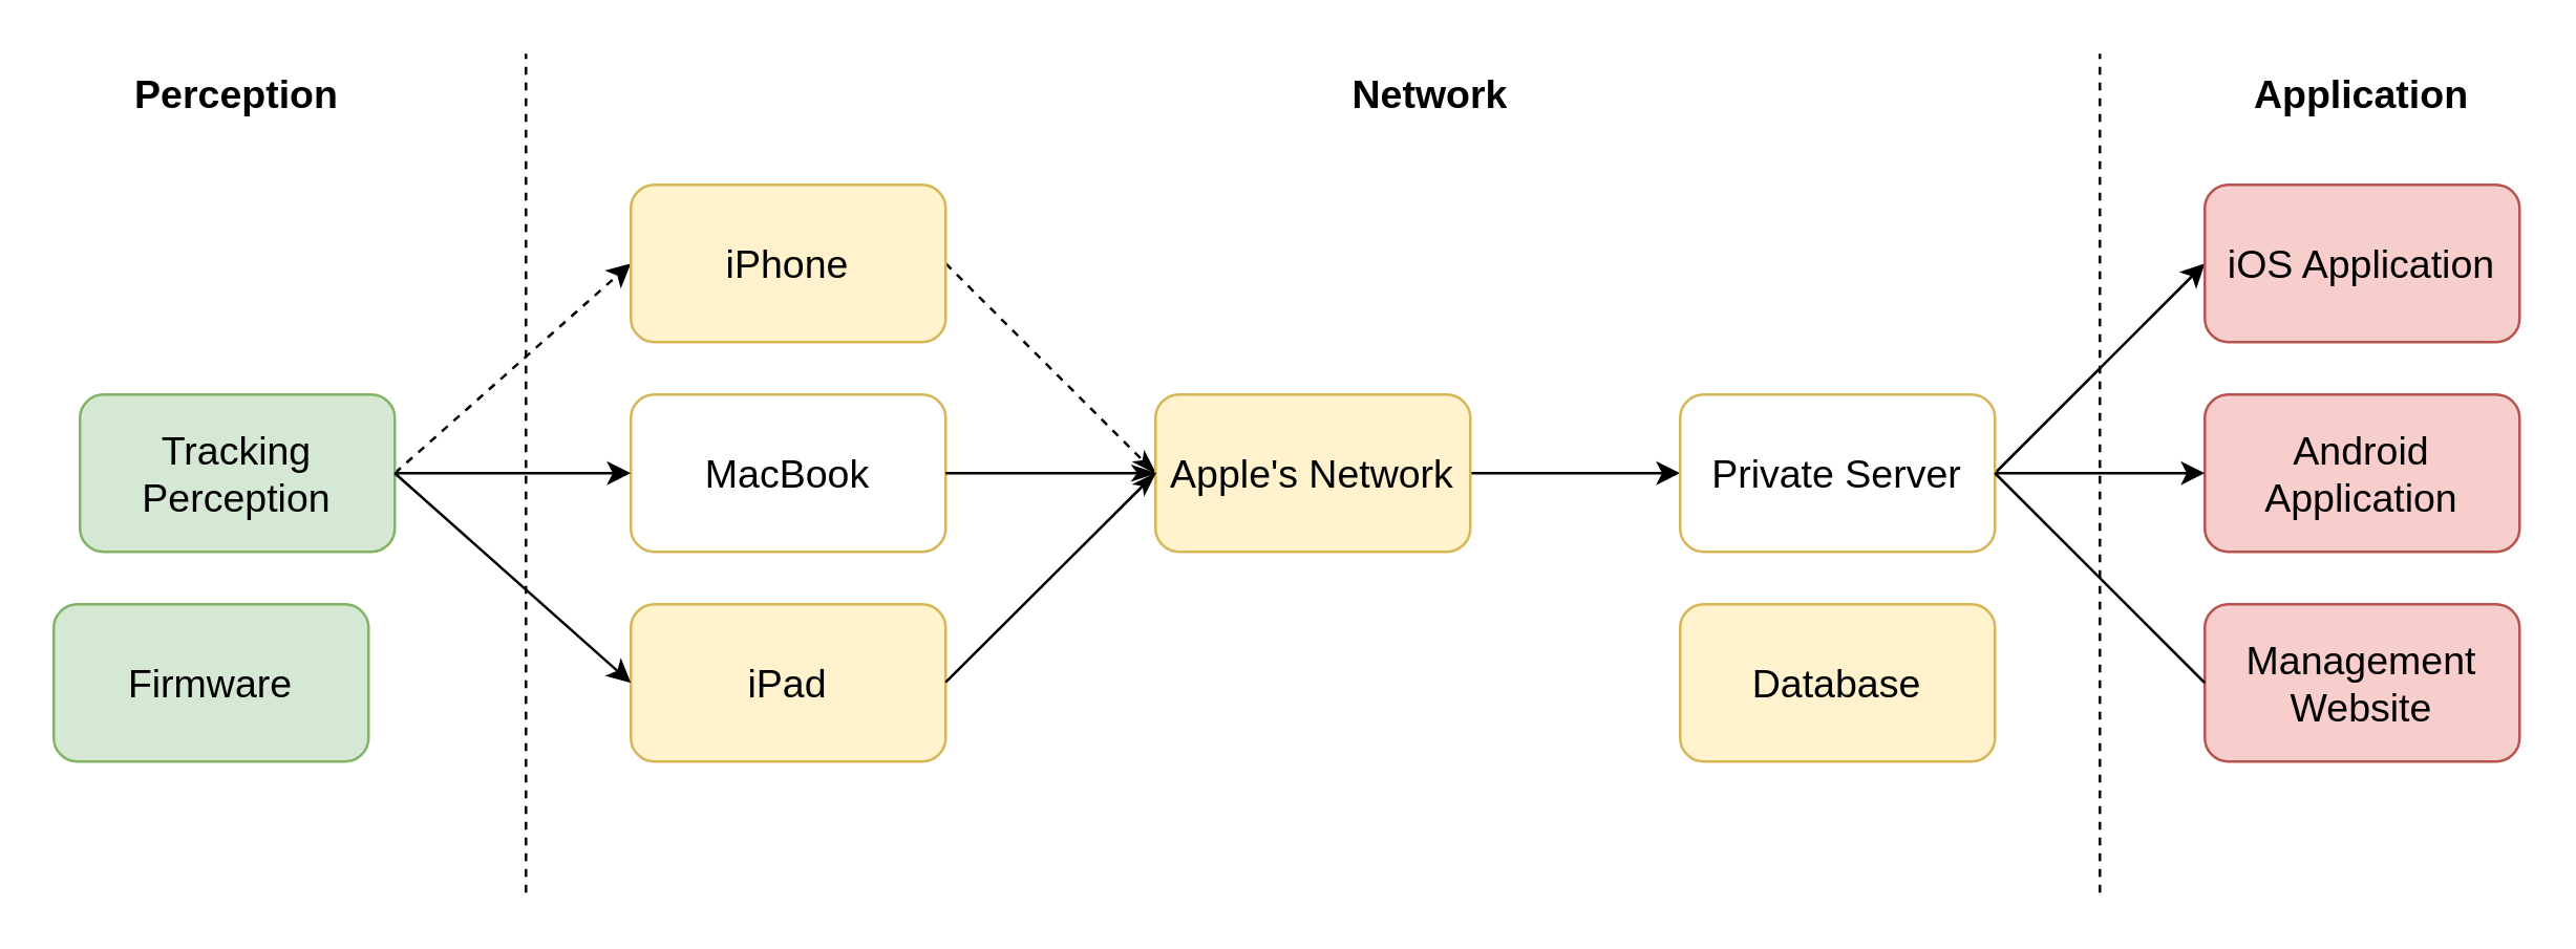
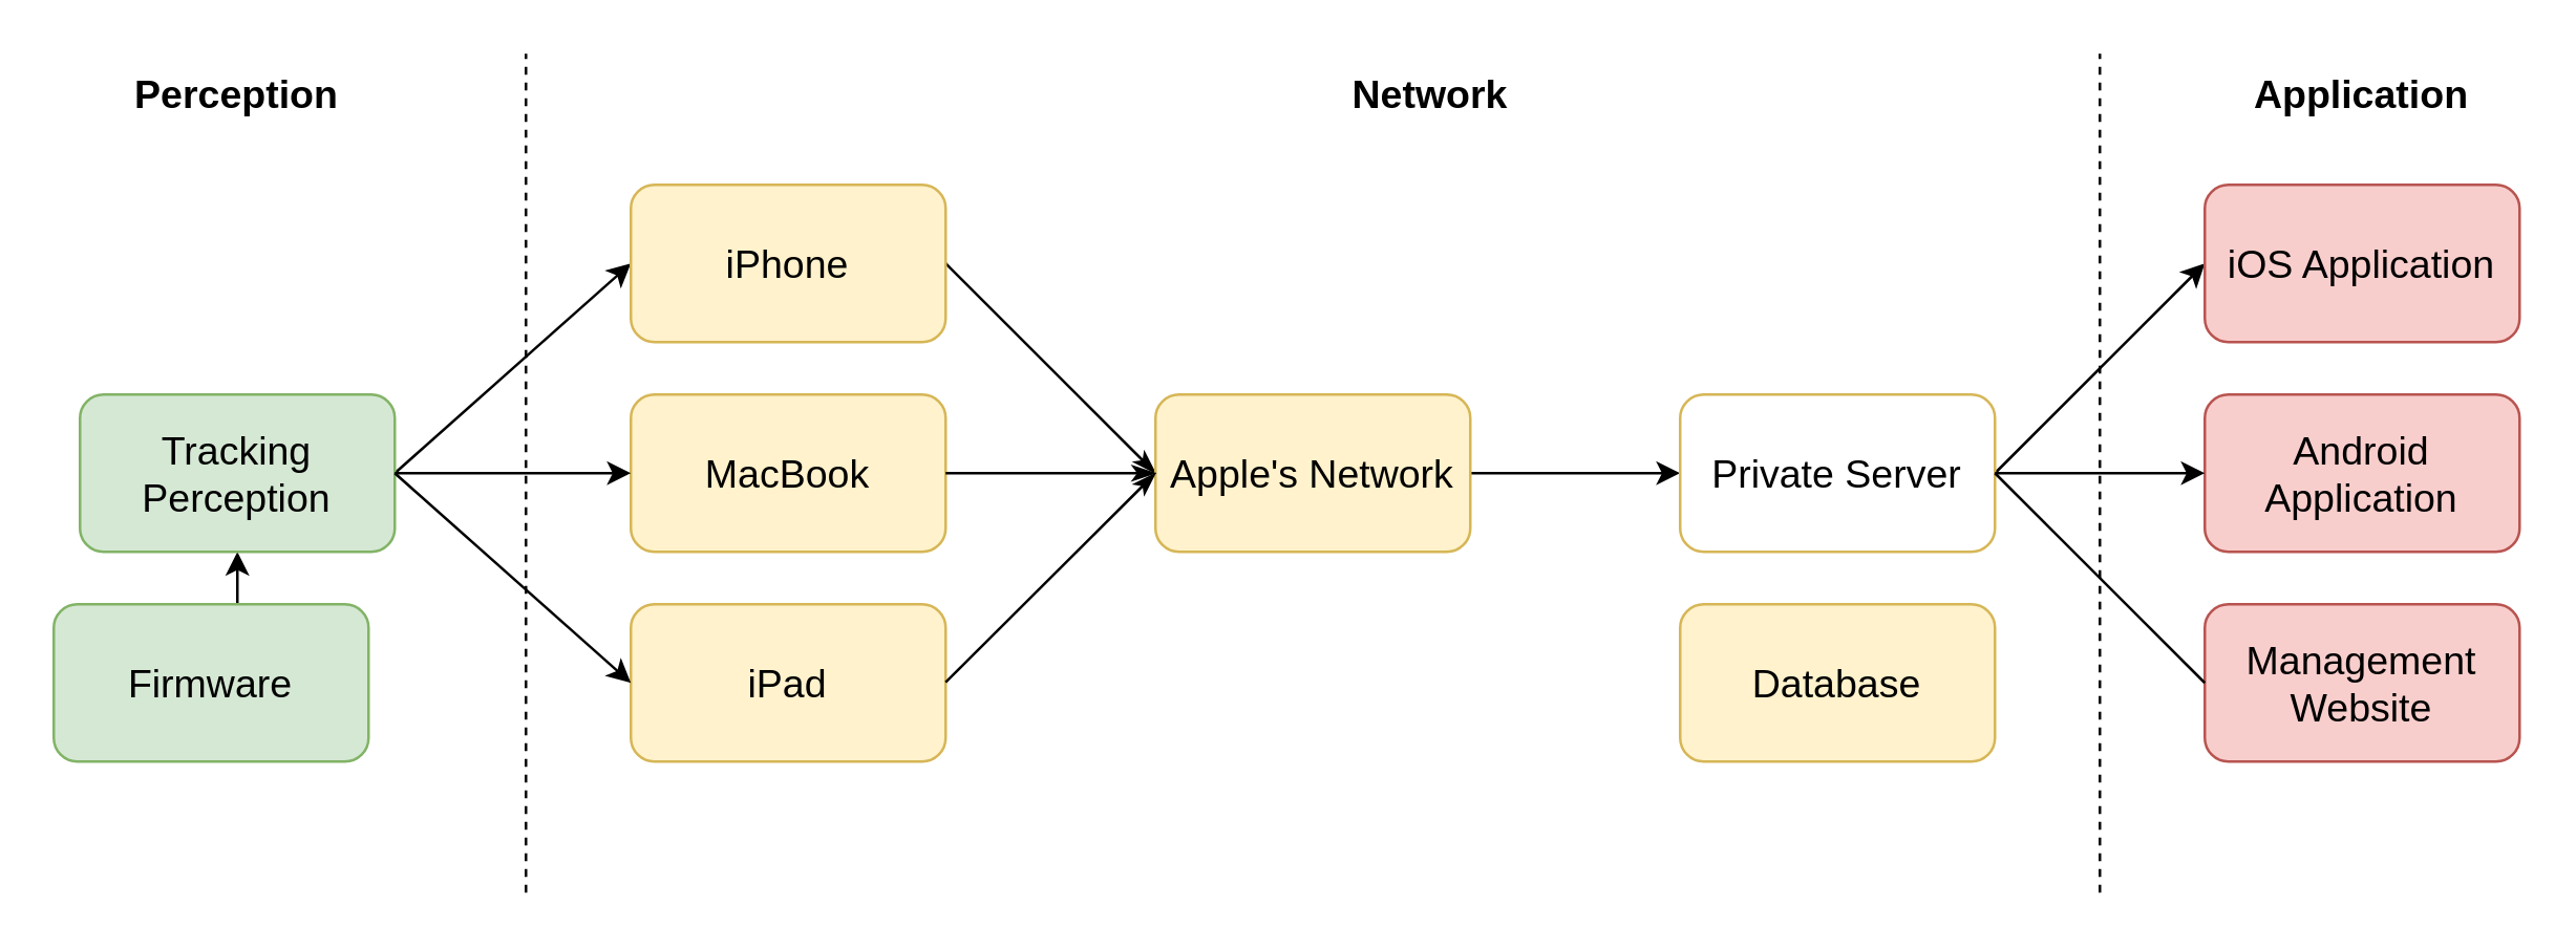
  <mxCell id="0" />
  <mxCell id="1" parent="0" />
- <mxCell id="2" style="rounded=0;orthogonalLoop=1;jettySize=auto;html=1;entryX=0;entryY=0.5;entryDx=0;entryDy=0;exitX=1;exitY=0.5;exitDx=0;exitDy=0;fontSize=15;dashed=1;" edge="1" parent="1" source="4" target="6"><mxGeometry relative="1" as="geometry" /></mxCell>
+ <mxCell id="2" style="rounded=0;orthogonalLoop=1;jettySize=auto;html=1;entryX=0;entryY=0.5;entryDx=0;entryDy=0;exitX=1;exitY=0.5;exitDx=0;exitDy=0;fontSize=15;" edge="1" parent="1" source="4" target="6"><mxGeometry relative="1" as="geometry" /></mxCell>
+ <mxCell id="3" value="" style="edgeStyle=orthogonalEdgeStyle;rounded=0;orthogonalLoop=1;jettySize=auto;html=1;startArrow=classic;startFill=1;endArrow=none;endFill=0;" edge="1" parent="1" source="4" target="28"><mxGeometry relative="1" as="geometry" /></mxCell>
  <mxCell id="4" value="Tracking Perception" style="rounded=1;whiteSpace=wrap;html=1;fillColor=#d5e8d4;strokeColor=#82b366;fontSize=15;" vertex="1" parent="1"><mxGeometry x="30" y="150" width="120" height="60" as="geometry" /></mxCell>
- <mxCell id="5" style="rounded=0;orthogonalLoop=1;jettySize=auto;html=1;entryX=0;entryY=0.5;entryDx=0;entryDy=0;exitX=1;exitY=0.5;exitDx=0;exitDy=0;endArrow=classicThin;endFill=1;fontSize=15;dashed=1;" edge="1" parent="1" source="6" target="10"><mxGeometry relative="1" as="geometry" /></mxCell>
+ <mxCell id="5" style="rounded=0;orthogonalLoop=1;jettySize=auto;html=1;entryX=0;entryY=0.5;entryDx=0;entryDy=0;exitX=1;exitY=0.5;exitDx=0;exitDy=0;endArrow=classicThin;endFill=1;fontSize=15;" edge="1" parent="1" source="6" target="10"><mxGeometry relative="1" as="geometry" /></mxCell>
  <mxCell id="6" value="iPhone" style="rounded=1;whiteSpace=wrap;html=1;fillColor=#fff2cc;strokeColor=#d6b656;fontSize=15;" vertex="1" parent="1"><mxGeometry x="240" y="70" width="120" height="60" as="geometry" /></mxCell>
- <mxCell id="7" value="MacBook" style="rounded=1;whiteSpace=wrap;html=1;fillColor=#ffffff;strokeColor=#d6b656;fontSize=15;" vertex="1" parent="1"><mxGeometry x="240" y="150" width="120" height="60" as="geometry" /></mxCell>
+ <mxCell id="7" value="MacBook" style="rounded=1;whiteSpace=wrap;html=1;fillColor=#fff2cc;strokeColor=#d6b656;fontSize=15;" vertex="1" parent="1"><mxGeometry x="240" y="150" width="120" height="60" as="geometry" /></mxCell>
  <mxCell id="8" value="iPad" style="rounded=1;whiteSpace=wrap;html=1;fillColor=#fff2cc;strokeColor=#d6b656;fontSize=15;" vertex="1" parent="1"><mxGeometry x="240" y="230" width="120" height="60" as="geometry" /></mxCell>
  <mxCell id="9" value="" style="edgeStyle=orthogonalEdgeStyle;rounded=0;orthogonalLoop=1;jettySize=auto;html=1;fontSize=15;" edge="1" parent="1" source="10" target="12"><mxGeometry relative="1" as="geometry" /></mxCell>
  <mxCell id="10" value="Apple's Network" style="rounded=1;whiteSpace=wrap;html=1;fillColor=#fff2cc;strokeColor=#d6b656;fontSize=15;" vertex="1" parent="1"><mxGeometry x="440" y="150" width="120" height="60" as="geometry" /></mxCell>
  <mxCell id="11" style="rounded=0;orthogonalLoop=1;jettySize=auto;html=1;entryX=0;entryY=0.5;entryDx=0;entryDy=0;exitX=1;exitY=0.5;exitDx=0;exitDy=0;fontSize=15;" edge="1" parent="1" source="12" target="14"><mxGeometry relative="1" as="geometry" /></mxCell>
  <mxCell id="12" value="Private Server" style="rounded=1;whiteSpace=wrap;html=1;fillColor=#ffffff;strokeColor=#d6b656;fontSize=15;" vertex="1" parent="1"><mxGeometry x="640" y="150" width="120" height="60" as="geometry" /></mxCell>
  <mxCell id="13" value="Database" style="rounded=1;whiteSpace=wrap;html=1;fillColor=#fff2cc;strokeColor=#d6b656;fontSize=15;" vertex="1" parent="1"><mxGeometry x="640" y="230" width="120" height="60" as="geometry" /></mxCell>
  <mxCell id="14" value="iOS Application" style="rounded=1;whiteSpace=wrap;html=1;fillColor=#f8cecc;strokeColor=#b85450;fontSize=15;" vertex="1" parent="1"><mxGeometry x="840" y="70" width="120" height="60" as="geometry" /></mxCell>
  <mxCell id="15" value="Android Application" style="rounded=1;whiteSpace=wrap;html=1;fillColor=#f8cecc;strokeColor=#b85450;fontSize=15;" vertex="1" parent="1"><mxGeometry x="840" y="150" width="120" height="60" as="geometry" /></mxCell>
  <mxCell id="16" value="Management&lt;div&gt;Website&lt;/div&gt;" style="rounded=1;whiteSpace=wrap;html=1;fillColor=#f8cecc;strokeColor=#b85450;fontSize=15;" vertex="1" parent="1"><mxGeometry x="840" y="230" width="120" height="60" as="geometry" /></mxCell>
  <mxCell id="17" style="rounded=0;orthogonalLoop=1;jettySize=auto;html=1;entryX=0;entryY=0.5;entryDx=0;entryDy=0;exitX=1;exitY=0.5;exitDx=0;exitDy=0;fontSize=15;" edge="1" parent="1" source="4" target="7"><mxGeometry relative="1" as="geometry"><mxPoint x="160" y="190" as="sourcePoint" /><mxPoint x="250" y="110" as="targetPoint" /></mxGeometry></mxCell>
  <mxCell id="18" style="rounded=0;orthogonalLoop=1;jettySize=auto;html=1;entryX=0;entryY=0.5;entryDx=0;entryDy=0;fontSize=15;" edge="1" parent="1" target="8"><mxGeometry relative="1" as="geometry"><mxPoint x="150" y="180" as="sourcePoint" /><mxPoint x="250" y="190" as="targetPoint" /></mxGeometry></mxCell>
  <mxCell id="19" style="rounded=0;orthogonalLoop=1;jettySize=auto;html=1;entryX=0;entryY=0.5;entryDx=0;entryDy=0;exitX=1;exitY=0.5;exitDx=0;exitDy=0;endArrow=classicThin;endFill=1;fontSize=15;" edge="1" parent="1" target="10"><mxGeometry relative="1" as="geometry"><mxPoint x="360" y="180" as="sourcePoint" /><mxPoint x="440" y="260" as="targetPoint" /></mxGeometry></mxCell>
  <mxCell id="20" style="rounded=0;orthogonalLoop=1;jettySize=auto;html=1;entryX=0;entryY=0.5;entryDx=0;entryDy=0;exitX=1;exitY=0.5;exitDx=0;exitDy=0;endArrow=classicThin;endFill=1;fontSize=15;" edge="1" parent="1" target="10"><mxGeometry relative="1" as="geometry"><mxPoint x="360" y="259.76" as="sourcePoint" /><mxPoint x="440" y="259.76" as="targetPoint" /></mxGeometry></mxCell>
  <mxCell id="21" style="rounded=0;orthogonalLoop=1;jettySize=auto;html=1;entryX=0;entryY=0.5;entryDx=0;entryDy=0;exitX=1;exitY=0.5;exitDx=0;exitDy=0;fontSize=15;" edge="1" parent="1" source="12" target="15"><mxGeometry relative="1" as="geometry"><mxPoint x="770" y="190" as="sourcePoint" /><mxPoint x="850" y="110" as="targetPoint" /></mxGeometry></mxCell>
  <mxCell id="22" style="rounded=0;orthogonalLoop=1;jettySize=auto;html=1;entryX=0;entryY=0.5;entryDx=0;entryDy=0;exitX=1;exitY=0.5;exitDx=0;exitDy=0;fontSize=15;endArrow=none;" edge="1" parent="1" source="12" target="16"><mxGeometry relative="1" as="geometry"><mxPoint x="770" y="190" as="sourcePoint" /><mxPoint x="850" y="190" as="targetPoint" /></mxGeometry></mxCell>
  <mxCell id="23" value="" style="endArrow=none;dashed=1;html=1;rounded=0;" edge="1" parent="1"><mxGeometry width="50" height="50" relative="1" as="geometry"><mxPoint x="200" y="340" as="sourcePoint" /><mxPoint x="200" y="20" as="targetPoint" /></mxGeometry></mxCell>
  <mxCell id="24" value="" style="endArrow=none;dashed=1;html=1;rounded=0;" edge="1" parent="1"><mxGeometry width="50" height="50" relative="1" as="geometry"><mxPoint x="800" y="340" as="sourcePoint" /><mxPoint x="800" y="20" as="targetPoint" /></mxGeometry></mxCell>
  <mxCell id="25" value="Perception" style="text;html=1;align=center;verticalAlign=middle;whiteSpace=wrap;rounded=0;fontSize=15;fontStyle=1" vertex="1" parent="1"><mxGeometry x="35" y="20" width="110" height="30" as="geometry" /></mxCell>
  <mxCell id="26" value="Network" style="text;html=1;align=center;verticalAlign=middle;whiteSpace=wrap;rounded=0;fontSize=15;fontStyle=1" vertex="1" parent="1"><mxGeometry x="515" y="20" width="60" height="30" as="geometry" /></mxCell>
  <mxCell id="27" value="Application" style="text;html=1;align=center;verticalAlign=middle;whiteSpace=wrap;rounded=0;fontSize=15;fontStyle=1" vertex="1" parent="1"><mxGeometry x="855" y="20" width="90" height="30" as="geometry" /></mxCell>
  <mxCell id="28" value="Firmware" style="rounded=1;whiteSpace=wrap;html=1;fillColor=#d5e8d4;strokeColor=#82b366;fontSize=15;" vertex="1" parent="1"><mxGeometry x="20" y="230" width="120" height="60" as="geometry" /></mxCell>
